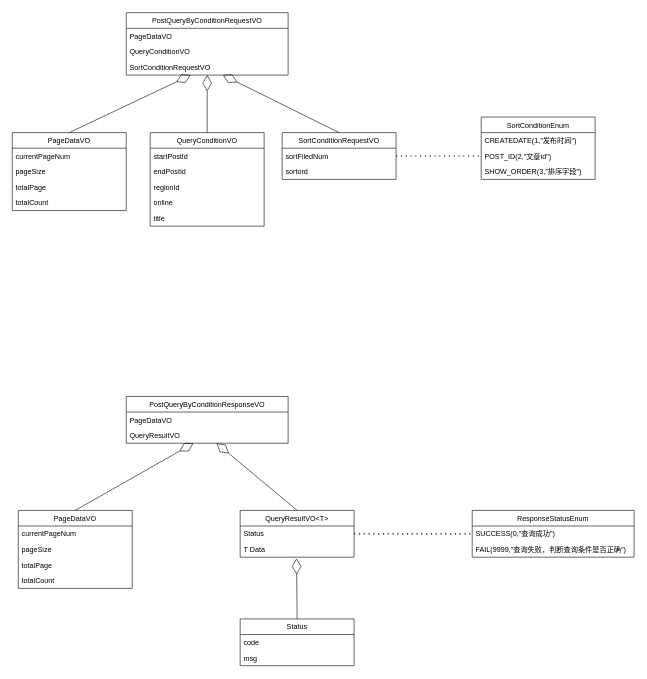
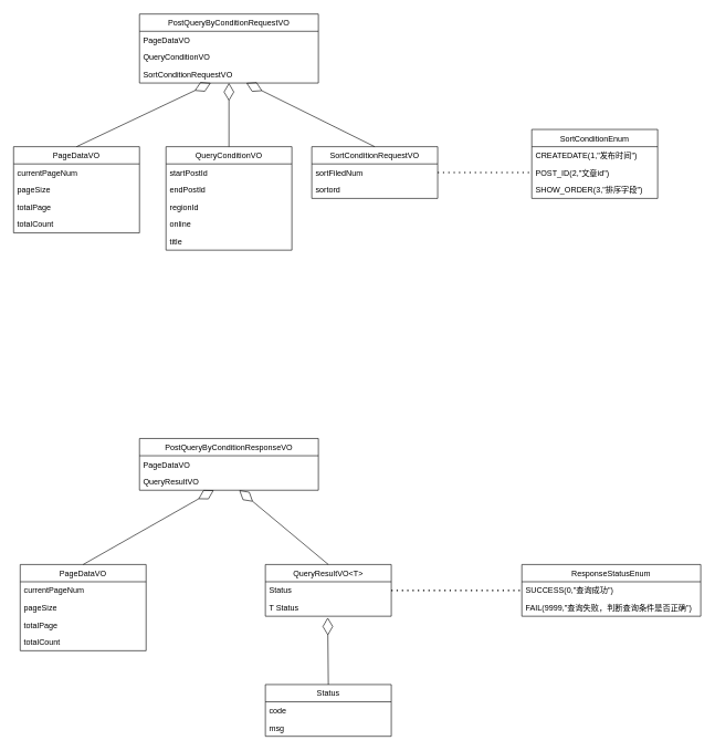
  <mxCell id="0" />
  <mxCell id="1" parent="0" />
  <mxCell id="2" value="PageDataVO" style="swimlane;fontStyle=0;childLayout=stackLayout;horizontal=1;startSize=26;fillColor=none;horizontalStack=0;resizeParent=1;resizeParentMax=0;resizeLast=0;collapsible=1;marginBottom=0;" vertex="1" parent="1"><mxGeometry x="20" y="220" width="190" height="130" as="geometry" /></mxCell>
  <mxCell id="3" value="currentPageNum" style="text;strokeColor=none;fillColor=none;align=left;verticalAlign=top;spacingLeft=4;spacingRight=4;overflow=hidden;rotatable=0;points=[[0,0.5],[1,0.5]];portConstraint=eastwest;" vertex="1" parent="2"><mxGeometry y="26" width="190" height="26" as="geometry" /></mxCell>
  <mxCell id="4" value="pageSize" style="text;strokeColor=none;fillColor=none;align=left;verticalAlign=top;spacingLeft=4;spacingRight=4;overflow=hidden;rotatable=0;points=[[0,0.5],[1,0.5]];portConstraint=eastwest;" vertex="1" parent="2"><mxGeometry y="52" width="190" height="26" as="geometry" /></mxCell>
  <mxCell id="5" value="totalPage" style="text;strokeColor=none;fillColor=none;align=left;verticalAlign=top;spacingLeft=4;spacingRight=4;overflow=hidden;rotatable=0;points=[[0,0.5],[1,0.5]];portConstraint=eastwest;" vertex="1" parent="2"><mxGeometry y="78" width="190" height="26" as="geometry" /></mxCell>
  <mxCell id="6" value="totalCount" style="text;strokeColor=none;fillColor=none;align=left;verticalAlign=top;spacingLeft=4;spacingRight=4;overflow=hidden;rotatable=0;points=[[0,0.5],[1,0.5]];portConstraint=eastwest;" vertex="1" parent="2"><mxGeometry y="104" width="190" height="26" as="geometry" /></mxCell>
  <mxCell id="7" value="QueryConditionVO" style="swimlane;fontStyle=0;childLayout=stackLayout;horizontal=1;startSize=26;fillColor=none;horizontalStack=0;resizeParent=1;resizeParentMax=0;resizeLast=0;collapsible=1;marginBottom=0;" vertex="1" parent="1"><mxGeometry x="250" y="220" width="190" height="156" as="geometry" /></mxCell>
  <mxCell id="8" value="startPostId" style="text;strokeColor=none;fillColor=none;align=left;verticalAlign=top;spacingLeft=4;spacingRight=4;overflow=hidden;rotatable=0;points=[[0,0.5],[1,0.5]];portConstraint=eastwest;" vertex="1" parent="7"><mxGeometry y="26" width="190" height="26" as="geometry" /></mxCell>
  <mxCell id="9" value="endPostId" style="text;strokeColor=none;fillColor=none;align=left;verticalAlign=top;spacingLeft=4;spacingRight=4;overflow=hidden;rotatable=0;points=[[0,0.5],[1,0.5]];portConstraint=eastwest;" vertex="1" parent="7"><mxGeometry y="52" width="190" height="26" as="geometry" /></mxCell>
  <mxCell id="10" value="regionId" style="text;strokeColor=none;fillColor=none;align=left;verticalAlign=top;spacingLeft=4;spacingRight=4;overflow=hidden;rotatable=0;points=[[0,0.5],[1,0.5]];portConstraint=eastwest;" vertex="1" parent="7"><mxGeometry y="78" width="190" height="26" as="geometry" /></mxCell>
  <mxCell id="11" value="online" style="text;strokeColor=none;fillColor=none;align=left;verticalAlign=top;spacingLeft=4;spacingRight=4;overflow=hidden;rotatable=0;points=[[0,0.5],[1,0.5]];portConstraint=eastwest;" vertex="1" parent="7"><mxGeometry y="104" width="190" height="26" as="geometry" /></mxCell>
  <mxCell id="12" value="title" style="text;strokeColor=none;fillColor=none;align=left;verticalAlign=top;spacingLeft=4;spacingRight=4;overflow=hidden;rotatable=0;points=[[0,0.5],[1,0.5]];portConstraint=eastwest;" vertex="1" parent="7"><mxGeometry y="130" width="190" height="26" as="geometry" /></mxCell>
  <mxCell id="13" value="PostQueryByConditionRequestVO" style="swimlane;fontStyle=0;childLayout=stackLayout;horizontal=1;startSize=26;fillColor=none;horizontalStack=0;resizeParent=1;resizeParentMax=0;resizeLast=0;collapsible=1;marginBottom=0;" vertex="1" parent="1"><mxGeometry x="210" y="20" width="270" height="104" as="geometry" /></mxCell>
  <mxCell id="14" value="PageDataVO" style="text;strokeColor=none;fillColor=none;align=left;verticalAlign=top;spacingLeft=4;spacingRight=4;overflow=hidden;rotatable=0;points=[[0,0.5],[1,0.5]];portConstraint=eastwest;" vertex="1" parent="13"><mxGeometry y="26" width="270" height="26" as="geometry" /></mxCell>
  <mxCell id="15" value="QueryConditionVO" style="text;strokeColor=none;fillColor=none;align=left;verticalAlign=top;spacingLeft=4;spacingRight=4;overflow=hidden;rotatable=0;points=[[0,0.5],[1,0.5]];portConstraint=eastwest;" vertex="1" parent="13"><mxGeometry y="52" width="270" height="26" as="geometry" /></mxCell>
  <mxCell id="16" value="SortConditionRequestVO" style="text;strokeColor=none;fillColor=none;align=left;verticalAlign=top;spacingLeft=4;spacingRight=4;overflow=hidden;rotatable=0;points=[[0,0.5],[1,0.5]];portConstraint=eastwest;" vertex="1" parent="13"><mxGeometry y="78" width="270" height="26" as="geometry" /></mxCell>
  <mxCell id="17" value="" style="endArrow=diamondThin;endFill=0;endSize=24;html=1;exitX=0.5;exitY=0;exitDx=0;exitDy=0;" edge="1" parent="1" source="2" target="16"><mxGeometry width="160" relative="1" as="geometry"><mxPoint x="250" y="190" as="sourcePoint" /><mxPoint x="410" y="190" as="targetPoint" /></mxGeometry></mxCell>
  <mxCell id="18" value="" style="endArrow=diamondThin;endFill=0;endSize=24;html=1;exitX=0.5;exitY=0;exitDx=0;exitDy=0;" edge="1" parent="1" source="7" target="16"><mxGeometry width="160" relative="1" as="geometry"><mxPoint x="125" y="230" as="sourcePoint" /><mxPoint x="270" y="100" as="targetPoint" /></mxGeometry></mxCell>
  <mxCell id="19" value="SortConditionRequestVO" style="swimlane;fontStyle=0;childLayout=stackLayout;horizontal=1;startSize=26;fillColor=none;horizontalStack=0;resizeParent=1;resizeParentMax=0;resizeLast=0;collapsible=1;marginBottom=0;" vertex="1" parent="1"><mxGeometry x="470" y="220" width="190" height="78" as="geometry" /></mxCell>
  <mxCell id="20" value="sortFiledNum" style="text;strokeColor=none;fillColor=none;align=left;verticalAlign=top;spacingLeft=4;spacingRight=4;overflow=hidden;rotatable=0;points=[[0,0.5],[1,0.5]];portConstraint=eastwest;" vertex="1" parent="19"><mxGeometry y="26" width="190" height="26" as="geometry" /></mxCell>
  <mxCell id="21" value="sortord" style="text;strokeColor=none;fillColor=none;align=left;verticalAlign=top;spacingLeft=4;spacingRight=4;overflow=hidden;rotatable=0;points=[[0,0.5],[1,0.5]];portConstraint=eastwest;" vertex="1" parent="19"><mxGeometry y="52" width="190" height="26" as="geometry" /></mxCell>
  <mxCell id="22" value="" style="endArrow=diamondThin;endFill=0;endSize=24;html=1;exitX=0.5;exitY=0;exitDx=0;exitDy=0;" edge="1" parent="1" source="19" target="16"><mxGeometry width="160" relative="1" as="geometry"><mxPoint x="397.26" y="220" as="sourcePoint" /><mxPoint x="334.001" y="98" as="targetPoint" /></mxGeometry></mxCell>
  <mxCell id="23" value="SortConditionEnum" style="swimlane;fontStyle=0;childLayout=stackLayout;horizontal=1;startSize=26;fillColor=none;horizontalStack=0;resizeParent=1;resizeParentMax=0;resizeLast=0;collapsible=1;marginBottom=0;" vertex="1" parent="1"><mxGeometry x="802" y="194" width="190" height="104" as="geometry" /></mxCell>
  <mxCell id="24" value="CREATEDATE(1,&quot;发布时间&quot;)" style="text;strokeColor=none;fillColor=none;align=left;verticalAlign=top;spacingLeft=4;spacingRight=4;overflow=hidden;rotatable=0;points=[[0,0.5],[1,0.5]];portConstraint=eastwest;" vertex="1" parent="23"><mxGeometry y="26" width="190" height="26" as="geometry" /></mxCell>
  <mxCell id="25" value="POST_ID(2,&quot;文章id&quot;)" style="text;strokeColor=none;fillColor=none;align=left;verticalAlign=top;spacingLeft=4;spacingRight=4;overflow=hidden;rotatable=0;points=[[0,0.5],[1,0.5]];portConstraint=eastwest;" vertex="1" parent="23"><mxGeometry y="52" width="190" height="26" as="geometry" /></mxCell>
  <mxCell id="26" value="SHOW_ORDER(3,&quot;排序字段&quot;)" style="text;strokeColor=none;fillColor=none;align=left;verticalAlign=top;spacingLeft=4;spacingRight=4;overflow=hidden;rotatable=0;points=[[0,0.5],[1,0.5]];portConstraint=eastwest;" vertex="1" parent="23"><mxGeometry y="78" width="190" height="26" as="geometry" /></mxCell>
  <mxCell id="27" value="PageDataVO" style="swimlane;fontStyle=0;childLayout=stackLayout;horizontal=1;startSize=26;fillColor=none;horizontalStack=0;resizeParent=1;resizeParentMax=0;resizeLast=0;collapsible=1;marginBottom=0;" vertex="1" parent="1"><mxGeometry x="30" y="850" width="190" height="130" as="geometry" /></mxCell>
  <mxCell id="28" value="currentPageNum" style="text;strokeColor=none;fillColor=none;align=left;verticalAlign=top;spacingLeft=4;spacingRight=4;overflow=hidden;rotatable=0;points=[[0,0.5],[1,0.5]];portConstraint=eastwest;" vertex="1" parent="27"><mxGeometry y="26" width="190" height="26" as="geometry" /></mxCell>
  <mxCell id="29" value="pageSize" style="text;strokeColor=none;fillColor=none;align=left;verticalAlign=top;spacingLeft=4;spacingRight=4;overflow=hidden;rotatable=0;points=[[0,0.5],[1,0.5]];portConstraint=eastwest;" vertex="1" parent="27"><mxGeometry y="52" width="190" height="26" as="geometry" /></mxCell>
  <mxCell id="30" value="totalPage" style="text;strokeColor=none;fillColor=none;align=left;verticalAlign=top;spacingLeft=4;spacingRight=4;overflow=hidden;rotatable=0;points=[[0,0.5],[1,0.5]];portConstraint=eastwest;" vertex="1" parent="27"><mxGeometry y="78" width="190" height="26" as="geometry" /></mxCell>
  <mxCell id="31" value="totalCount" style="text;strokeColor=none;fillColor=none;align=left;verticalAlign=top;spacingLeft=4;spacingRight=4;overflow=hidden;rotatable=0;points=[[0,0.5],[1,0.5]];portConstraint=eastwest;" vertex="1" parent="27"><mxGeometry y="104" width="190" height="26" as="geometry" /></mxCell>
  <mxCell id="32" value="QueryResultVO&lt;T&gt;" style="swimlane;fontStyle=0;childLayout=stackLayout;horizontal=1;startSize=26;fillColor=none;horizontalStack=0;resizeParent=1;resizeParentMax=0;resizeLast=0;collapsible=1;marginBottom=0;" vertex="1" parent="1"><mxGeometry x="400" y="850" width="190" height="78" as="geometry" /></mxCell>
  <mxCell id="33" value="Status" style="text;strokeColor=none;fillColor=none;align=left;verticalAlign=top;spacingLeft=4;spacingRight=4;overflow=hidden;rotatable=0;points=[[0,0.5],[1,0.5]];portConstraint=eastwest;" vertex="1" parent="32"><mxGeometry y="26" width="190" height="26" as="geometry" /></mxCell>
- <mxCell id="34" value="T Data" style="text;strokeColor=none;fillColor=none;align=left;verticalAlign=top;spacingLeft=4;spacingRight=4;overflow=hidden;rotatable=0;points=[[0,0.5],[1,0.5]];portConstraint=eastwest;" vertex="1" parent="32"><mxGeometry y="52" width="190" height="26" as="geometry" /></mxCell>
+ <mxCell id="34" value="T Status" style="text;strokeColor=none;fillColor=none;align=left;verticalAlign=top;spacingLeft=4;spacingRight=4;overflow=hidden;rotatable=0;points=[[0,0.5],[1,0.5]];portConstraint=eastwest;" vertex="1" parent="32"><mxGeometry y="52" width="190" height="26" as="geometry" /></mxCell>
  <mxCell id="35" value="PostQueryByConditionResponseVO" style="swimlane;fontStyle=0;childLayout=stackLayout;horizontal=1;startSize=26;fillColor=none;horizontalStack=0;resizeParent=1;resizeParentMax=0;resizeLast=0;collapsible=1;marginBottom=0;" vertex="1" parent="1"><mxGeometry x="210" y="660" width="270" height="78" as="geometry" /></mxCell>
  <mxCell id="36" value="PageDataVO" style="text;strokeColor=none;fillColor=none;align=left;verticalAlign=top;spacingLeft=4;spacingRight=4;overflow=hidden;rotatable=0;points=[[0,0.5],[1,0.5]];portConstraint=eastwest;" vertex="1" parent="35"><mxGeometry y="26" width="270" height="26" as="geometry" /></mxCell>
  <mxCell id="37" value="QueryResultVO" style="text;strokeColor=none;fillColor=none;align=left;verticalAlign=top;spacingLeft=4;spacingRight=4;overflow=hidden;rotatable=0;points=[[0,0.5],[1,0.5]];portConstraint=eastwest;" vertex="1" parent="35"><mxGeometry y="52" width="270" height="26" as="geometry" /></mxCell>
  <mxCell id="38" value="" style="endArrow=diamondThin;endFill=0;endSize=24;html=1;exitX=0.5;exitY=0;exitDx=0;exitDy=0;" edge="1" parent="1" source="27" target="37"><mxGeometry width="160" relative="1" as="geometry"><mxPoint x="260" y="820" as="sourcePoint" /><mxPoint x="327.569" y="754" as="targetPoint" /></mxGeometry></mxCell>
  <mxCell id="39" value="" style="endArrow=diamondThin;endFill=0;endSize=24;html=1;exitX=0.5;exitY=0;exitDx=0;exitDy=0;" edge="1" parent="1" source="32" target="37"><mxGeometry width="160" relative="1" as="geometry"><mxPoint x="135" y="860" as="sourcePoint" /><mxPoint x="355" y="754" as="targetPoint" /></mxGeometry></mxCell>
  <mxCell id="40" value="ResponseStatusEnum" style="swimlane;fontStyle=0;childLayout=stackLayout;horizontal=1;startSize=26;fillColor=none;horizontalStack=0;resizeParent=1;resizeParentMax=0;resizeLast=0;collapsible=1;marginBottom=0;" vertex="1" parent="1"><mxGeometry x="787" y="850" width="270" height="78" as="geometry" /></mxCell>
  <mxCell id="41" value="SUCCESS(0,&quot;查询成功&quot;)" style="text;strokeColor=none;fillColor=none;align=left;verticalAlign=top;spacingLeft=4;spacingRight=4;overflow=hidden;rotatable=0;points=[[0,0.5],[1,0.5]];portConstraint=eastwest;" vertex="1" parent="40"><mxGeometry y="26" width="270" height="26" as="geometry" /></mxCell>
  <mxCell id="42" value="FAIL(9999,&quot;查询失败，判断查询条件是否正确&quot;)" style="text;strokeColor=none;fillColor=none;align=left;verticalAlign=top;spacingLeft=4;spacingRight=4;overflow=hidden;rotatable=0;points=[[0,0.5],[1,0.5]];portConstraint=eastwest;" vertex="1" parent="40"><mxGeometry y="52" width="270" height="26" as="geometry" /></mxCell>
  <mxCell id="43" value="Status" style="swimlane;fontStyle=0;childLayout=stackLayout;horizontal=1;startSize=26;fillColor=none;horizontalStack=0;resizeParent=1;resizeParentMax=0;resizeLast=0;collapsible=1;marginBottom=0;" vertex="1" parent="1"><mxGeometry x="400" y="1031" width="190" height="78" as="geometry" /></mxCell>
  <mxCell id="44" value="code" style="text;strokeColor=none;fillColor=none;align=left;verticalAlign=top;spacingLeft=4;spacingRight=4;overflow=hidden;rotatable=0;points=[[0,0.5],[1,0.5]];portConstraint=eastwest;" vertex="1" parent="43"><mxGeometry y="26" width="190" height="26" as="geometry" /></mxCell>
  <mxCell id="45" value="msg" style="text;strokeColor=none;fillColor=none;align=left;verticalAlign=top;spacingLeft=4;spacingRight=4;overflow=hidden;rotatable=0;points=[[0,0.5],[1,0.5]];portConstraint=eastwest;" vertex="1" parent="43"><mxGeometry y="52" width="190" height="26" as="geometry" /></mxCell>
  <mxCell id="46" value="" style="endArrow=diamondThin;endFill=0;endSize=24;html=1;exitX=0.5;exitY=0;exitDx=0;exitDy=0;entryX=0.495;entryY=1.077;entryDx=0;entryDy=0;entryPerimeter=0;" edge="1" parent="1" source="43" target="34"><mxGeometry width="160" relative="1" as="geometry"><mxPoint x="444.4" y="1040" as="sourcePoint" /><mxPoint x="495" y="954" as="targetPoint" /></mxGeometry></mxCell>
  <mxCell id="47" value="" style="endArrow=none;dashed=1;html=1;dashPattern=1 3;strokeWidth=2;exitX=1;exitY=0.5;exitDx=0;exitDy=0;entryX=0;entryY=0.5;entryDx=0;entryDy=0;" edge="1" parent="1" source="33" target="41"><mxGeometry width="50" height="50" relative="1" as="geometry"><mxPoint x="610" y="910" as="sourcePoint" /><mxPoint x="660" y="860" as="targetPoint" /></mxGeometry></mxCell>
  <mxCell id="48" value="" style="endArrow=none;dashed=1;html=1;dashPattern=1 3;strokeWidth=2;exitX=1;exitY=0.5;exitDx=0;exitDy=0;entryX=0;entryY=0.5;entryDx=0;entryDy=0;" edge="1" parent="1" source="20" target="25"><mxGeometry width="50" height="50" relative="1" as="geometry"><mxPoint x="668" y="380" as="sourcePoint" /><mxPoint x="865" y="380" as="targetPoint" /></mxGeometry></mxCell>
